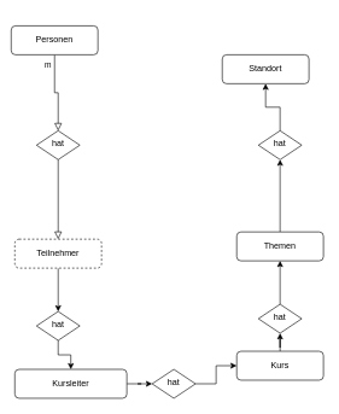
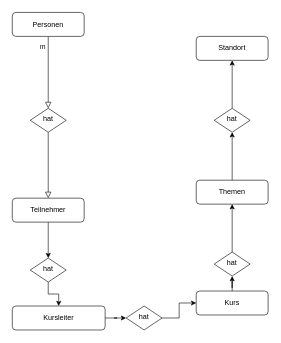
  <mxCell id="0" />
  <mxCell id="1" parent="0" />
  <mxCell id="2" value="" style="rounded=0;html=1;jettySize=auto;orthogonalLoop=1;fontSize=11;endArrow=block;endFill=0;endSize=8;strokeWidth=1;shadow=0;labelBackgroundColor=none;edgeStyle=orthogonalEdgeStyle;" parent="1" source="4" target="6" edge="1"><mxGeometry relative="1" as="geometry" /></mxCell>
  <mxCell id="3" value="m" style="edgeLabel;html=1;align=center;verticalAlign=middle;resizable=0;points=[];" vertex="1" connectable="0" parent="2"><mxGeometry x="-0.74" y="1" relative="1" as="geometry"><mxPoint x="-11" as="offset" /></mxGeometry></mxCell>
- <mxCell id="4" value="Personen" style="rounded=1;whiteSpace=wrap;html=1;fontSize=12;glass=0;strokeWidth=1;shadow=0;" parent="1" vertex="1"><mxGeometry x="15" y="35" width="120" height="40" as="geometry" /></mxCell>
+ <mxCell id="4" value="Personen" style="rounded=1;whiteSpace=wrap;html=1;fontSize=12;glass=0;strokeWidth=1;shadow=0;" parent="1" vertex="1"><mxGeometry x="20" y="20" width="120" height="40" as="geometry" /></mxCell>
  <mxCell id="5" value="" style="edgeStyle=orthogonalEdgeStyle;rounded=0;html=1;jettySize=auto;orthogonalLoop=1;fontSize=11;endArrow=block;endFill=0;endSize=8;strokeWidth=1;shadow=0;labelBackgroundColor=none;" parent="1" source="6" target="8" edge="1"><mxGeometry y="10" relative="1" as="geometry"><mxPoint as="offset" /></mxGeometry></mxCell>
  <mxCell id="6" value="hat" style="rhombus;whiteSpace=wrap;html=1;shadow=0;fontFamily=Helvetica;fontSize=12;align=center;strokeWidth=1;spacing=6;spacingTop=-4;" parent="1" vertex="1"><mxGeometry x="50" y="180" width="60" height="40" as="geometry" /></mxCell>
  <mxCell id="7" style="edgeStyle=orthogonalEdgeStyle;rounded=0;orthogonalLoop=1;jettySize=auto;html=1;" edge="1" parent="1" source="8" target="12"><mxGeometry relative="1" as="geometry" /></mxCell>
- <mxCell id="8" value="Teilnehmer" style="rounded=1;whiteSpace=wrap;html=1;fontSize=12;glass=0;strokeWidth=1;shadow=0;dashed=1;" parent="1" vertex="1"><mxGeometry x="20" y="330" width="120" height="40" as="geometry" /></mxCell>
+ <mxCell id="8" value="Teilnehmer" style="rounded=1;whiteSpace=wrap;html=1;fontSize=12;glass=0;strokeWidth=1;shadow=0;" parent="1" vertex="1"><mxGeometry x="20" y="330" width="120" height="40" as="geometry" /></mxCell>
  <mxCell id="9" style="edgeStyle=orthogonalEdgeStyle;rounded=0;orthogonalLoop=1;jettySize=auto;html=1;entryX=0;entryY=0.5;entryDx=0;entryDy=0;" edge="1" parent="1" source="10" target="18"><mxGeometry relative="1" as="geometry" /></mxCell>
  <mxCell id="10" value="Kursleiter" style="rounded=1;whiteSpace=wrap;html=1;fontSize=12;glass=0;strokeWidth=1;shadow=0;" vertex="1" parent="1"><mxGeometry x="20" y="510" width="155" height="40" as="geometry" /></mxCell>
  <mxCell id="11" style="edgeStyle=orthogonalEdgeStyle;rounded=0;orthogonalLoop=1;jettySize=auto;html=1;" edge="1" parent="1" source="12" target="10"><mxGeometry relative="1" as="geometry" /></mxCell>
  <mxCell id="12" value="hat" style="rhombus;whiteSpace=wrap;html=1;shadow=0;fontFamily=Helvetica;fontSize=12;align=center;strokeWidth=1;spacing=6;spacingTop=-4;" vertex="1" parent="1"><mxGeometry x="50" y="430" width="60" height="40" as="geometry" /></mxCell>
  <mxCell id="13" style="edgeStyle=orthogonalEdgeStyle;rounded=0;orthogonalLoop=1;jettySize=auto;html=1;entryX=0.5;entryY=1;entryDx=0;entryDy=0;" edge="1" parent="1" source="14" target="20"><mxGeometry relative="1" as="geometry"><mxPoint x="387" y="470" as="targetPoint" /></mxGeometry></mxCell>
  <mxCell id="14" value="Kurs" style="rounded=1;whiteSpace=wrap;html=1;fontSize=12;glass=0;strokeWidth=1;shadow=0;" vertex="1" parent="1"><mxGeometry x="327" y="485" width="120" height="40" as="geometry" /></mxCell>
  <mxCell id="15" style="edgeStyle=orthogonalEdgeStyle;rounded=0;orthogonalLoop=1;jettySize=auto;html=1;entryX=0.5;entryY=1;entryDx=0;entryDy=0;" edge="1" parent="1" source="16" target="23"><mxGeometry relative="1" as="geometry"><mxPoint x="387" y="250" as="targetPoint" /></mxGeometry></mxCell>
- <mxCell id="16" value="Themen" style="rounded=1;whiteSpace=wrap;html=1;fontSize=12;glass=0;strokeWidth=1;shadow=0;" vertex="1" parent="1"><mxGeometry x="327" y="320" width="120" height="40" as="geometry" /></mxCell>
+ <mxCell id="16" value="Themen" style="rounded=1;whiteSpace=wrap;html=1;fontSize=12;glass=0;strokeWidth=1;shadow=0;" vertex="1" parent="1"><mxGeometry x="327" y="300" width="120" height="40" as="geometry" /></mxCell>
  <mxCell id="17" style="edgeStyle=orthogonalEdgeStyle;rounded=0;orthogonalLoop=1;jettySize=auto;html=1;entryX=0;entryY=0.5;entryDx=0;entryDy=0;" edge="1" parent="1" source="18" target="14"><mxGeometry relative="1" as="geometry" /></mxCell>
  <mxCell id="18" value="hat" style="rhombus;whiteSpace=wrap;html=1;shadow=0;fontFamily=Helvetica;fontSize=12;align=center;strokeWidth=1;spacing=6;spacingTop=-4;" vertex="1" parent="1"><mxGeometry x="210" y="510" width="60" height="40" as="geometry" /></mxCell>
  <mxCell id="19" style="edgeStyle=orthogonalEdgeStyle;rounded=0;orthogonalLoop=1;jettySize=auto;html=1;entryX=0.5;entryY=1;entryDx=0;entryDy=0;" edge="1" parent="1" source="20" target="16"><mxGeometry relative="1" as="geometry" /></mxCell>
  <mxCell id="20" value="hat" style="rhombus;whiteSpace=wrap;html=1;shadow=0;fontFamily=Helvetica;fontSize=12;align=center;strokeWidth=1;spacing=6;spacingTop=-4;" vertex="1" parent="1"><mxGeometry x="357" y="420" width="60" height="40" as="geometry" /></mxCell>
- <mxCell id="21" value="Standort" style="rounded=1;whiteSpace=wrap;html=1;fontSize=12;glass=0;strokeWidth=1;shadow=0;" vertex="1" parent="1"><mxGeometry x="307" y="75" width="120" height="40" as="geometry" /></mxCell>
+ <mxCell id="21" value="Standort" style="rounded=1;whiteSpace=wrap;html=1;fontSize=12;glass=0;strokeWidth=1;shadow=0;" vertex="1" parent="1"><mxGeometry x="327" y="60" width="120" height="40" as="geometry" /></mxCell>
  <mxCell id="22" style="edgeStyle=orthogonalEdgeStyle;rounded=0;orthogonalLoop=1;jettySize=auto;html=1;entryX=0.5;entryY=1;entryDx=0;entryDy=0;" edge="1" parent="1" source="23" target="21"><mxGeometry relative="1" as="geometry" /></mxCell>
  <mxCell id="23" value="hat" style="rhombus;whiteSpace=wrap;html=1;shadow=0;fontFamily=Helvetica;fontSize=12;align=center;strokeWidth=1;spacing=6;spacingTop=-4;" vertex="1" parent="1"><mxGeometry x="357" y="180" width="60" height="40" as="geometry" /></mxCell>
